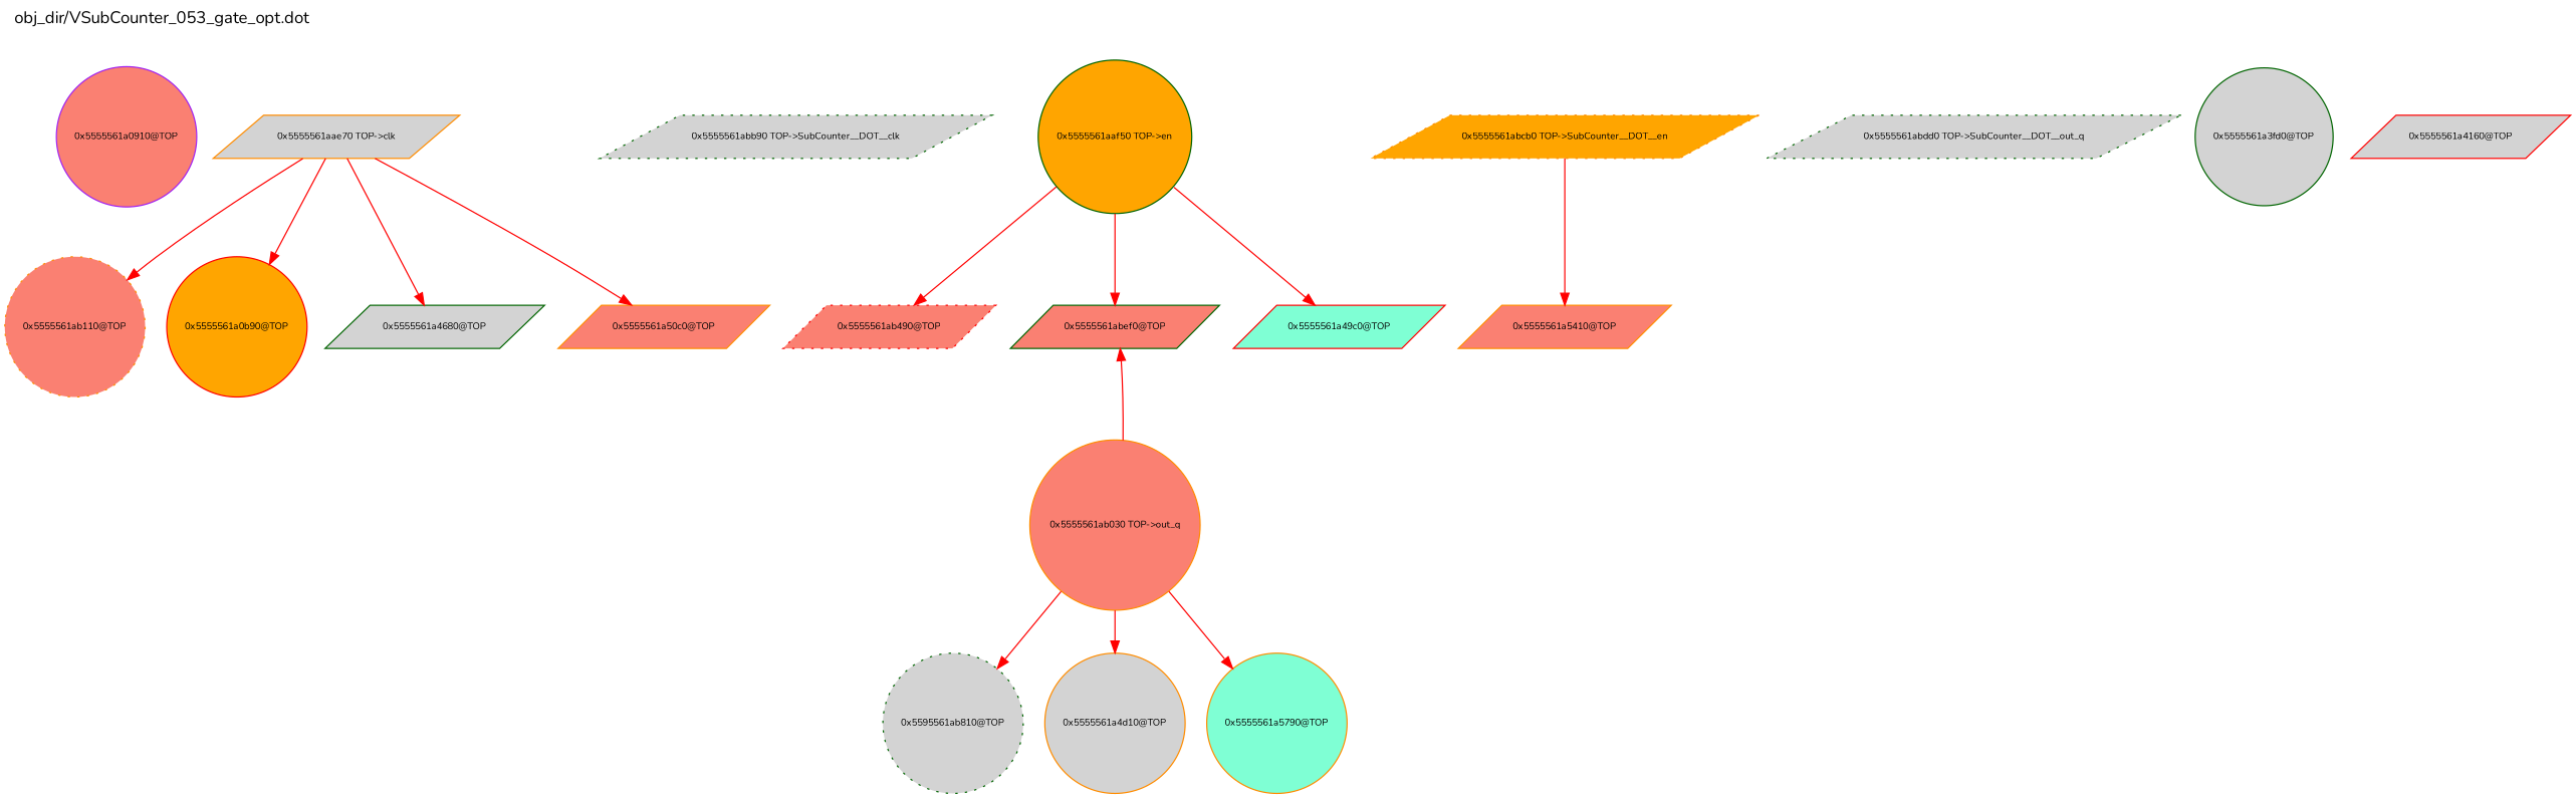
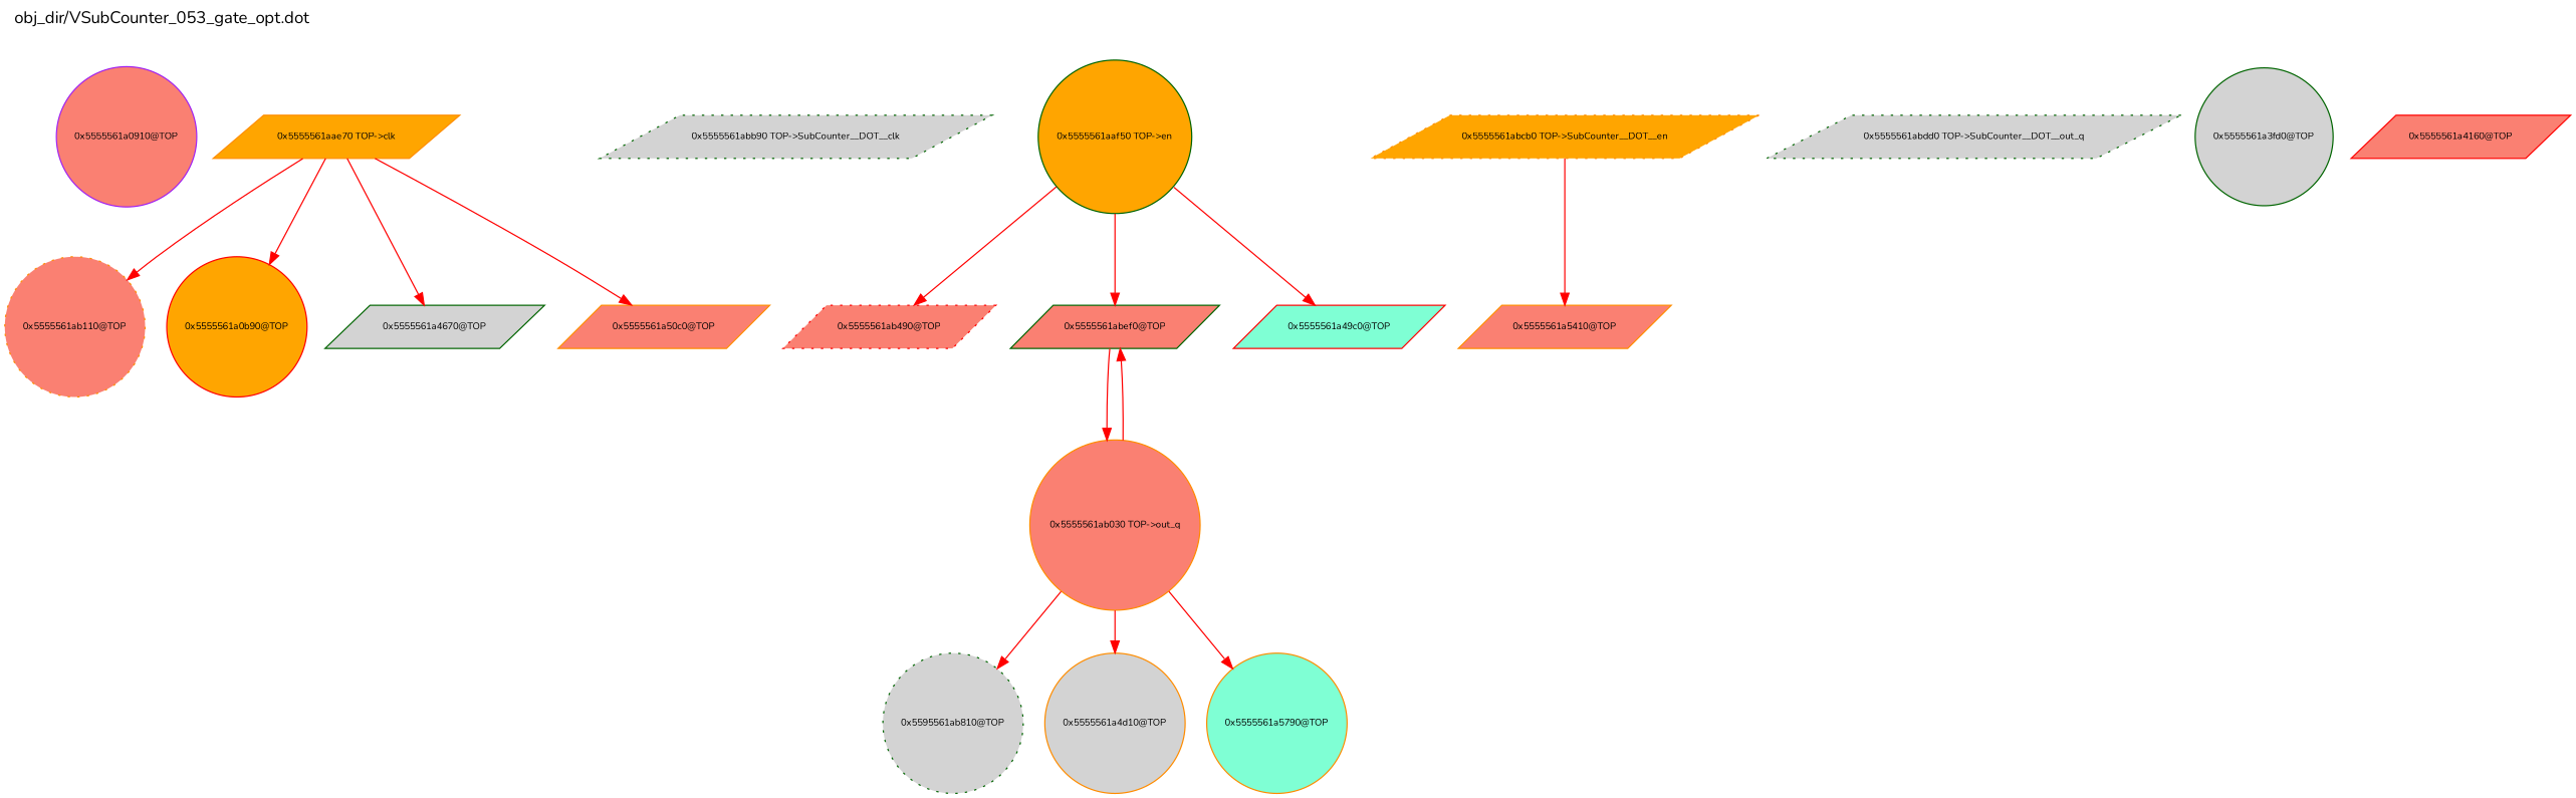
  digraph {
    fontname=Nunito
    label="obj_dir/VSubCounter_053_gate_opt.dot"
    labeljust=l
    labelloc=t
    rankdir=TB
    node [color=darkorange fillcolor=salmon fontname=Nunito fontsize=8 shape=parallelogram style=filled]
    edge [color=red fontname=Nunito fontsize=8 weight=1]
    n1 [color=purple label="0x5555561a0910@TOP" shape=circle]
    n2 [label="0x5555561ab110@TOP" shape=circle style="dotted,filled"]
-   n3 [fillcolor=lightgrey label="0x5555561aae70 TOP->clk"]
+   n3 [fillcolor=orange label="0x5555561aae70 TOP->clk"]
    n4 [color=red fillcolor=orange label="0x5555561a0b90@TOP" shape=circle]
-   n5 [color=darkgreen fillcolor=lightgrey label="0x5555561a4680@TOP"]
+   n5 [color=darkgreen fillcolor=lightgrey label="0x5555561a4670@TOP"]
    n6 [label="0x5555561a50c0@TOP"]
    n7 [color=darkgreen fillcolor=lightgrey label="0x5555561abb90 TOP->SubCounter__DOT__clk" style="dotted,filled"]
    n8 [color=red label="0x5555561ab490@TOP" style="dotted,filled"]
    n9 [color=darkgreen fillcolor=orange label="0x5555561aaf50 TOP->en" shape=circle]
    n10 [color=darkgreen label="0x5555561abef0@TOP"]
    n11 [color=red fillcolor=aquamarine label="0x5555561a49c0@TOP"]
    n12 [label="0x5555561ab030 TOP->out_q" shape=circle]
    n13 [label="0x5555561a5410@TOP"]
    n14 [fillcolor=orange label="0x5555561abcb0 TOP->SubCounter__DOT__en" style="dotted,filled"]
    n15 [color=darkgreen fillcolor=lightgrey label="0x5595561ab810@TOP" shape=circle style="dotted,filled"]
    n16 [fillcolor=lightgrey label="0x5555561a4d10@TOP" shape=circle]
    n17 [fillcolor=aquamarine label="0x5555561a5790@TOP" shape=circle]
    n18 [color=darkgreen fillcolor=lightgrey label="0x5555561abdd0 TOP->SubCounter__DOT__out_q" style="dotted,filled"]
    n19 [color=darkgreen fillcolor=lightgrey label="0x5555561a3fd0@TOP" shape=circle]
-   n20 [color=red fillcolor=lightgrey label="0x5555561a4160@TOP"]
+   n20 [color=red label="0x5555561a4160@TOP"]
    n3 -> n2
    n3 -> n4
    n3 -> n5
    n3 -> n6
    n9 -> n8
    n9 -> n10
    n9 -> n11
+   n10 -> n12
    n12 -> n10
    n12 -> n15
    n12 -> n16
    n12 -> n17
    n14 -> n13
  }
